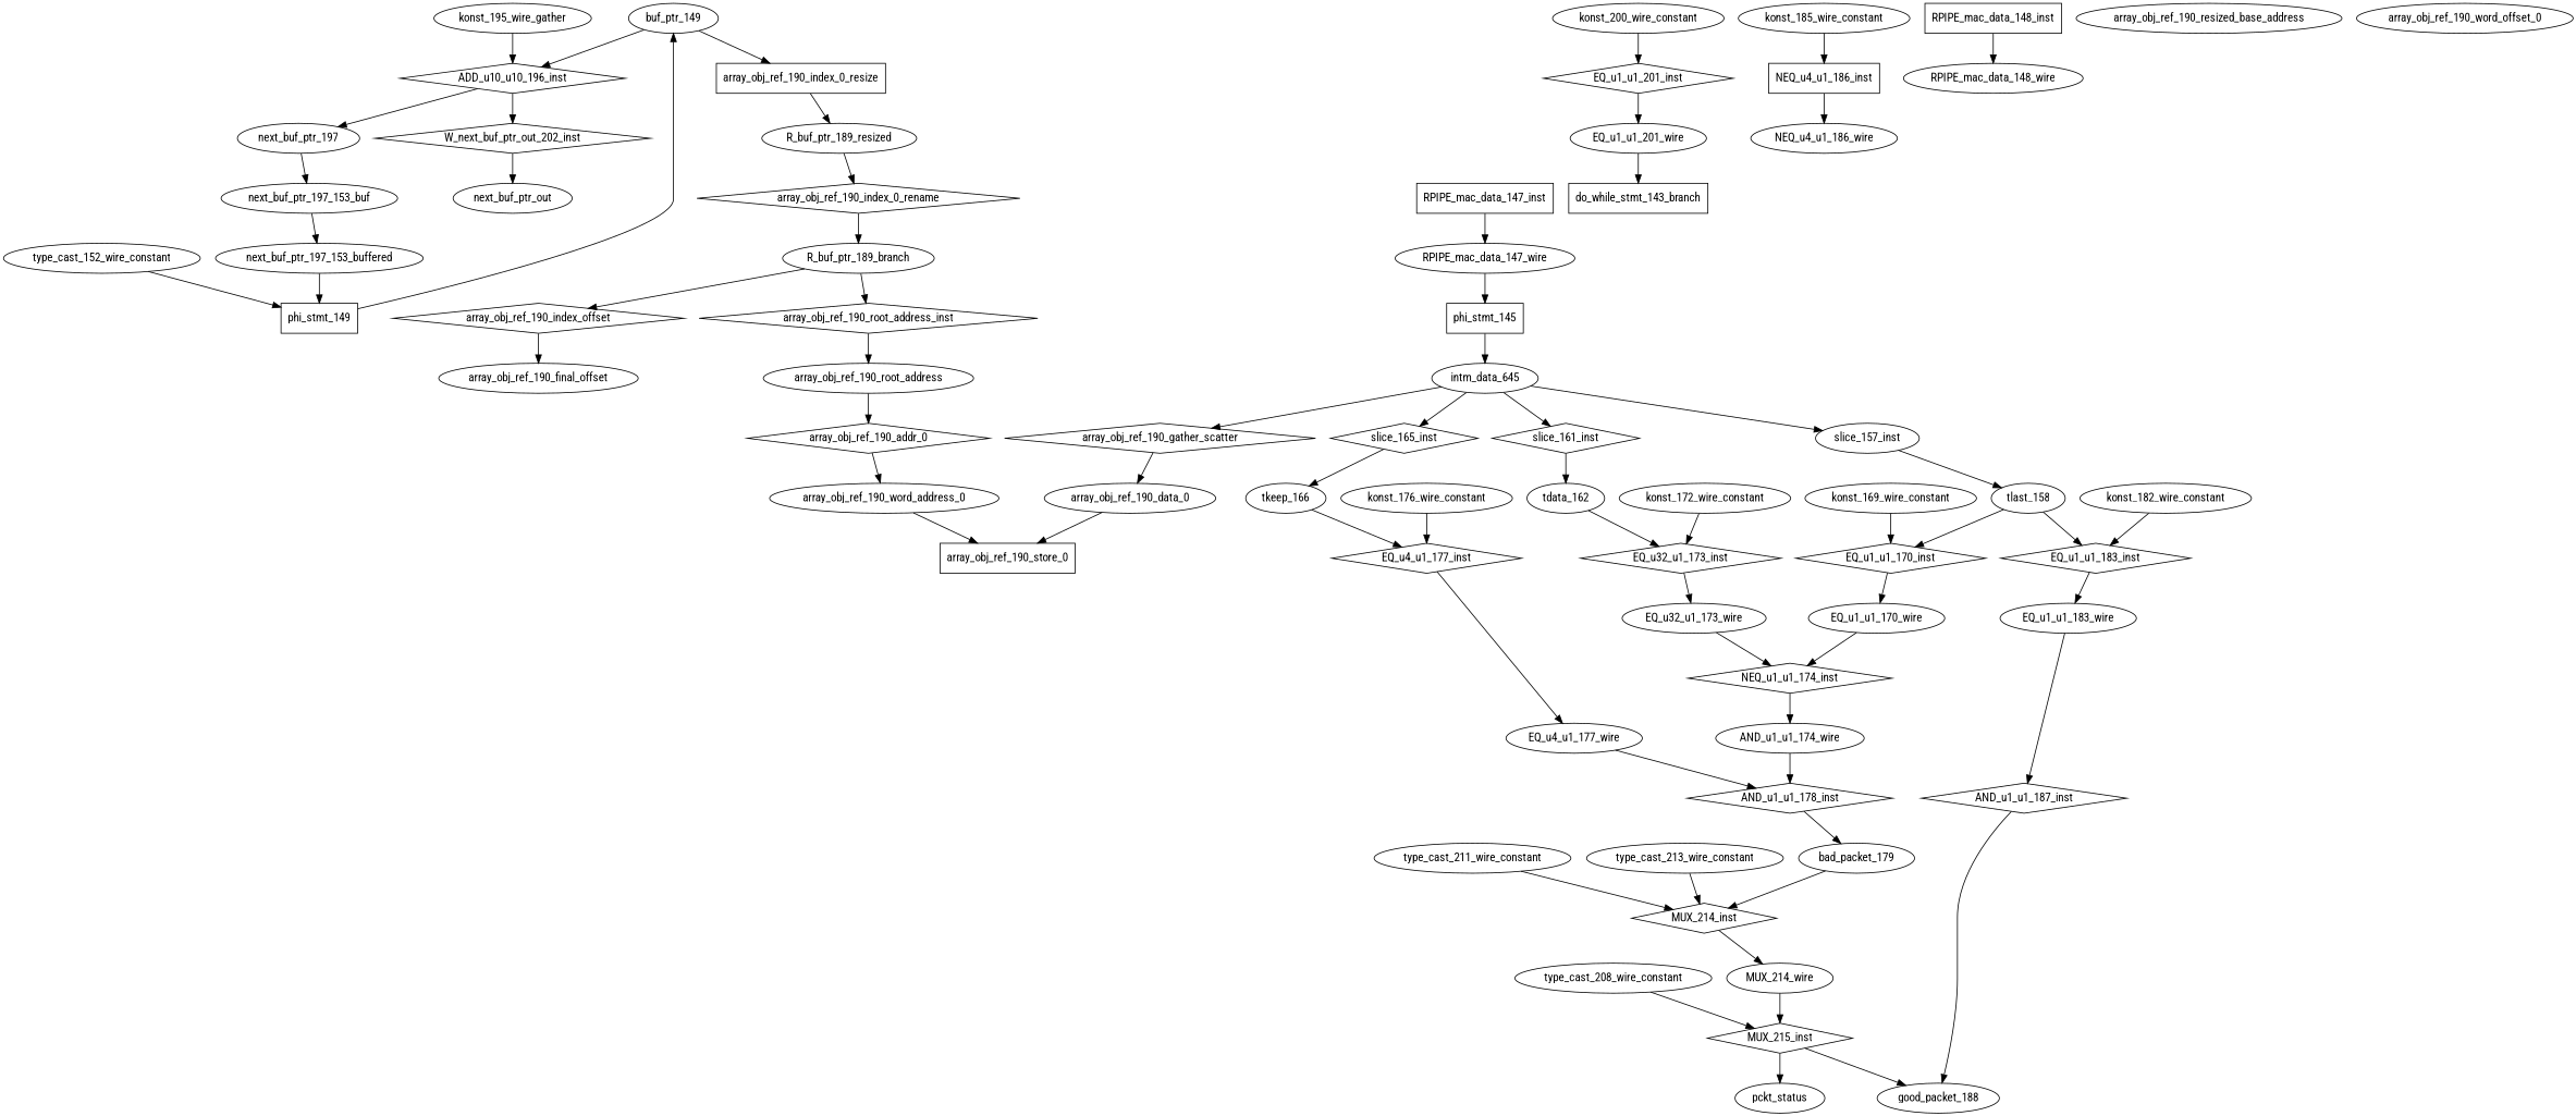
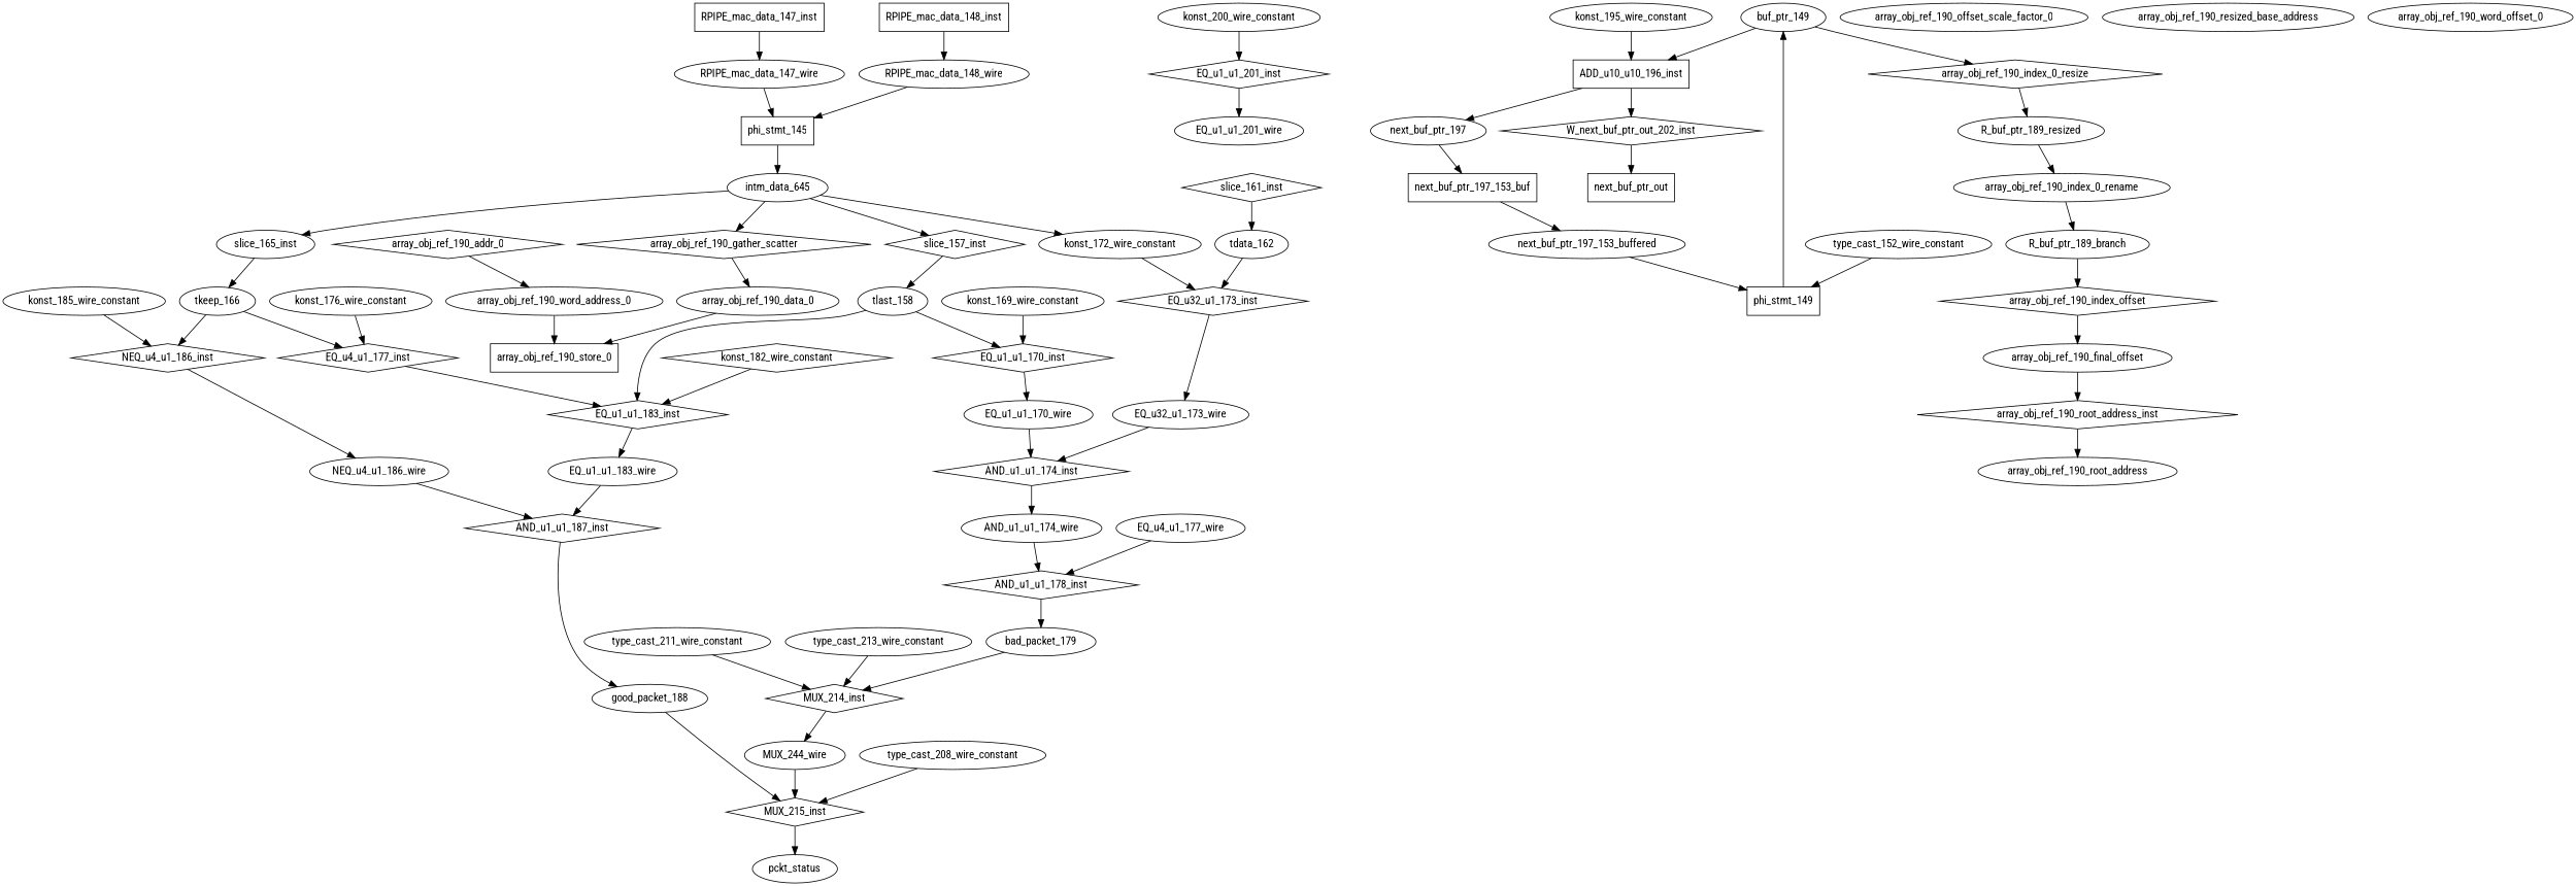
  digraph {
    fontname="Roboto Condensed"
    node [fontname="Roboto Condensed" shape=ellipse]
    edge [fontname="Roboto Condensed"]
    AND_u1_u1_178_inst [shape=diamond]
    AND_u1_u1_174_wire
    bad_packet_179
-   AND_u1_u1_174_inst [shape=diamond label=NEQ_u1_u1_174_inst]
+   AND_u1_u1_174_inst [shape=diamond]
    EQ_u1_u1_170_wire
    AND_u1_u1_187_inst [shape=diamond]
    EQ_u1_u1_183_wire
    good_packet_188
-   do_while_stmt_143_branch [shape=rectangle]
    EQ_u1_u1_201_wire
    EQ_u32_u1_173_wire
    EQ_u4_u1_177_wire
    MUX_215_inst [shape=diamond]
-   MUX_214_wire
+   MUX_214_wire [label=MUX_244_wire]
    pckt_status [shape=""]
    NEQ_u4_u1_186_wire
    phi_stmt_145 [shape=rectangle]
    RPIPE_mac_data_147_wire
    n19 [label=intm_data_645]
    RPIPE_mac_data_148_wire
-   array_obj_ref_190_index_0_rename [shape=diamond]
+   array_obj_ref_190_index_0_rename
    R_buf_ptr_189_resized
    n23 [label=R_buf_ptr_189_branch]
    array_obj_ref_190_index_offset [shape=diamond]
    array_obj_ref_190_final_offset
    array_obj_ref_190_store_0 [shape=rectangle]
    array_obj_ref_190_data_0
    array_obj_ref_190_root_address_inst [shape=diamond]
    array_obj_ref_190_root_address
+   array_obj_ref_190_offset_scale_factor_0
    array_obj_ref_190_resized_base_address
    array_obj_ref_190_addr_0 [shape=diamond]
    array_obj_ref_190_word_address_0
    array_obj_ref_190_word_offset_0
    MUX_214_inst [shape=diamond]
-   ADD_u10_u10_196_inst [shape=diamond]
+   ADD_u10_u10_196_inst [shape=box]
    buf_ptr_149
-   array_obj_ref_190_index_0_resize [shape=box]
+   array_obj_ref_190_index_0_resize [shape=diamond]
    next_buf_ptr_197
    W_next_buf_ptr_out_202_inst [shape=diamond]
    array_obj_ref_190_gather_scatter [shape=diamond]
-   slice_157_inst
+   slice_157_inst [shape=diamond]
    slice_161_inst [shape=diamond]
-   slice_165_inst [shape=diamond]
+   slice_165_inst
    tlast_158
    tdata_162
    tkeep_166
    EQ_u1_u1_170_inst [shape=diamond]
    konst_169_wire_constant
    EQ_u32_u1_173_inst [shape=diamond]
    konst_172_wire_constant
    EQ_u4_u1_177_inst [shape=diamond]
    konst_176_wire_constant
    EQ_u1_u1_183_inst [shape=diamond]
-   konst_182_wire_constant
-   NEQ_u4_u1_186_inst [shape=box]
+   konst_182_wire_constant [shape=diamond]
+   NEQ_u4_u1_186_inst [shape=diamond]
    konst_185_wire_constant
-   konst_195_wire_constant [label=konst_195_wire_gather]
+   konst_195_wire_constant
    EQ_u1_u1_201_inst [shape=diamond]
    konst_200_wire_constant
-   next_buf_ptr_197_153_buf
-   next_buf_ptr_out [shape=""]
+   next_buf_ptr_197_153_buf [shape=rectangle]
+   next_buf_ptr_out [shape=box]
    next_buf_ptr_197_153_buffered
    phi_stmt_149 [shape=rectangle]
    type_cast_152_wire_constant
    type_cast_208_wire_constant
    type_cast_211_wire_constant
    type_cast_213_wire_constant
    RPIPE_mac_data_147_inst [shape=rectangle]
    RPIPE_mac_data_148_inst [shape=rectangle]
    AND_u1_u1_178_inst -> bad_packet_179
    AND_u1_u1_174_wire -> AND_u1_u1_178_inst
    bad_packet_179 -> MUX_214_inst
    AND_u1_u1_174_inst -> AND_u1_u1_174_wire
    EQ_u1_u1_170_wire -> AND_u1_u1_174_inst
    AND_u1_u1_187_inst -> good_packet_188
    EQ_u1_u1_183_wire -> AND_u1_u1_187_inst
-   MUX_215_inst -> good_packet_188
-   EQ_u1_u1_201_wire -> do_while_stmt_143_branch
+   good_packet_188 -> MUX_215_inst
    EQ_u32_u1_173_wire -> AND_u1_u1_174_inst
    EQ_u4_u1_177_wire -> AND_u1_u1_178_inst
    MUX_215_inst -> pckt_status
    MUX_214_wire -> MUX_215_inst
+   NEQ_u4_u1_186_wire -> AND_u1_u1_187_inst
    phi_stmt_145 -> n19
    RPIPE_mac_data_147_wire -> phi_stmt_145
    n19 -> array_obj_ref_190_gather_scatter
    n19 -> slice_157_inst
-   n19 -> slice_161_inst
+   n19 -> konst_172_wire_constant
    n19 -> slice_165_inst
+   RPIPE_mac_data_148_wire -> phi_stmt_145
    array_obj_ref_190_index_0_rename -> n23
    R_buf_ptr_189_resized -> array_obj_ref_190_index_0_rename
    n23 -> array_obj_ref_190_index_offset
    array_obj_ref_190_index_offset -> array_obj_ref_190_final_offset
-   n23 -> array_obj_ref_190_root_address_inst
+   array_obj_ref_190_final_offset -> array_obj_ref_190_root_address_inst
    array_obj_ref_190_data_0 -> array_obj_ref_190_store_0
    array_obj_ref_190_root_address_inst -> array_obj_ref_190_root_address
-   array_obj_ref_190_root_address -> array_obj_ref_190_addr_0
    array_obj_ref_190_addr_0 -> array_obj_ref_190_word_address_0
    array_obj_ref_190_word_address_0 -> array_obj_ref_190_store_0
    MUX_214_inst -> MUX_214_wire
    ADD_u10_u10_196_inst -> next_buf_ptr_197
    ADD_u10_u10_196_inst -> W_next_buf_ptr_out_202_inst
    buf_ptr_149 -> ADD_u10_u10_196_inst
    buf_ptr_149 -> array_obj_ref_190_index_0_resize
    array_obj_ref_190_index_0_resize -> R_buf_ptr_189_resized
    next_buf_ptr_197 -> next_buf_ptr_197_153_buf
    W_next_buf_ptr_out_202_inst -> next_buf_ptr_out
    array_obj_ref_190_gather_scatter -> array_obj_ref_190_data_0
    slice_157_inst -> tlast_158
    slice_161_inst -> tdata_162
    slice_165_inst -> tkeep_166
    tlast_158 -> EQ_u1_u1_170_inst
    tlast_158 -> EQ_u1_u1_183_inst
    tdata_162 -> EQ_u32_u1_173_inst
    tkeep_166 -> EQ_u4_u1_177_inst
+   tkeep_166 -> NEQ_u4_u1_186_inst
    EQ_u1_u1_170_inst -> EQ_u1_u1_170_wire
    konst_169_wire_constant -> EQ_u1_u1_170_inst
    EQ_u32_u1_173_inst -> EQ_u32_u1_173_wire
    konst_172_wire_constant -> EQ_u32_u1_173_inst
-   EQ_u4_u1_177_inst -> EQ_u4_u1_177_wire
+   EQ_u4_u1_177_inst -> EQ_u1_u1_183_inst
    konst_176_wire_constant -> EQ_u4_u1_177_inst
    EQ_u1_u1_183_inst -> EQ_u1_u1_183_wire
    konst_182_wire_constant -> EQ_u1_u1_183_inst
    NEQ_u4_u1_186_inst -> NEQ_u4_u1_186_wire
    konst_185_wire_constant -> NEQ_u4_u1_186_inst
    konst_195_wire_constant -> ADD_u10_u10_196_inst
    EQ_u1_u1_201_inst -> EQ_u1_u1_201_wire
    konst_200_wire_constant -> EQ_u1_u1_201_inst
    next_buf_ptr_197_153_buf -> next_buf_ptr_197_153_buffered
    next_buf_ptr_197_153_buffered -> phi_stmt_149
    phi_stmt_149 -> buf_ptr_149
    type_cast_152_wire_constant -> phi_stmt_149
    type_cast_208_wire_constant -> MUX_215_inst
    type_cast_211_wire_constant -> MUX_214_inst
    type_cast_213_wire_constant -> MUX_214_inst
    RPIPE_mac_data_147_inst -> RPIPE_mac_data_147_wire
    RPIPE_mac_data_148_inst -> RPIPE_mac_data_148_wire
  }
